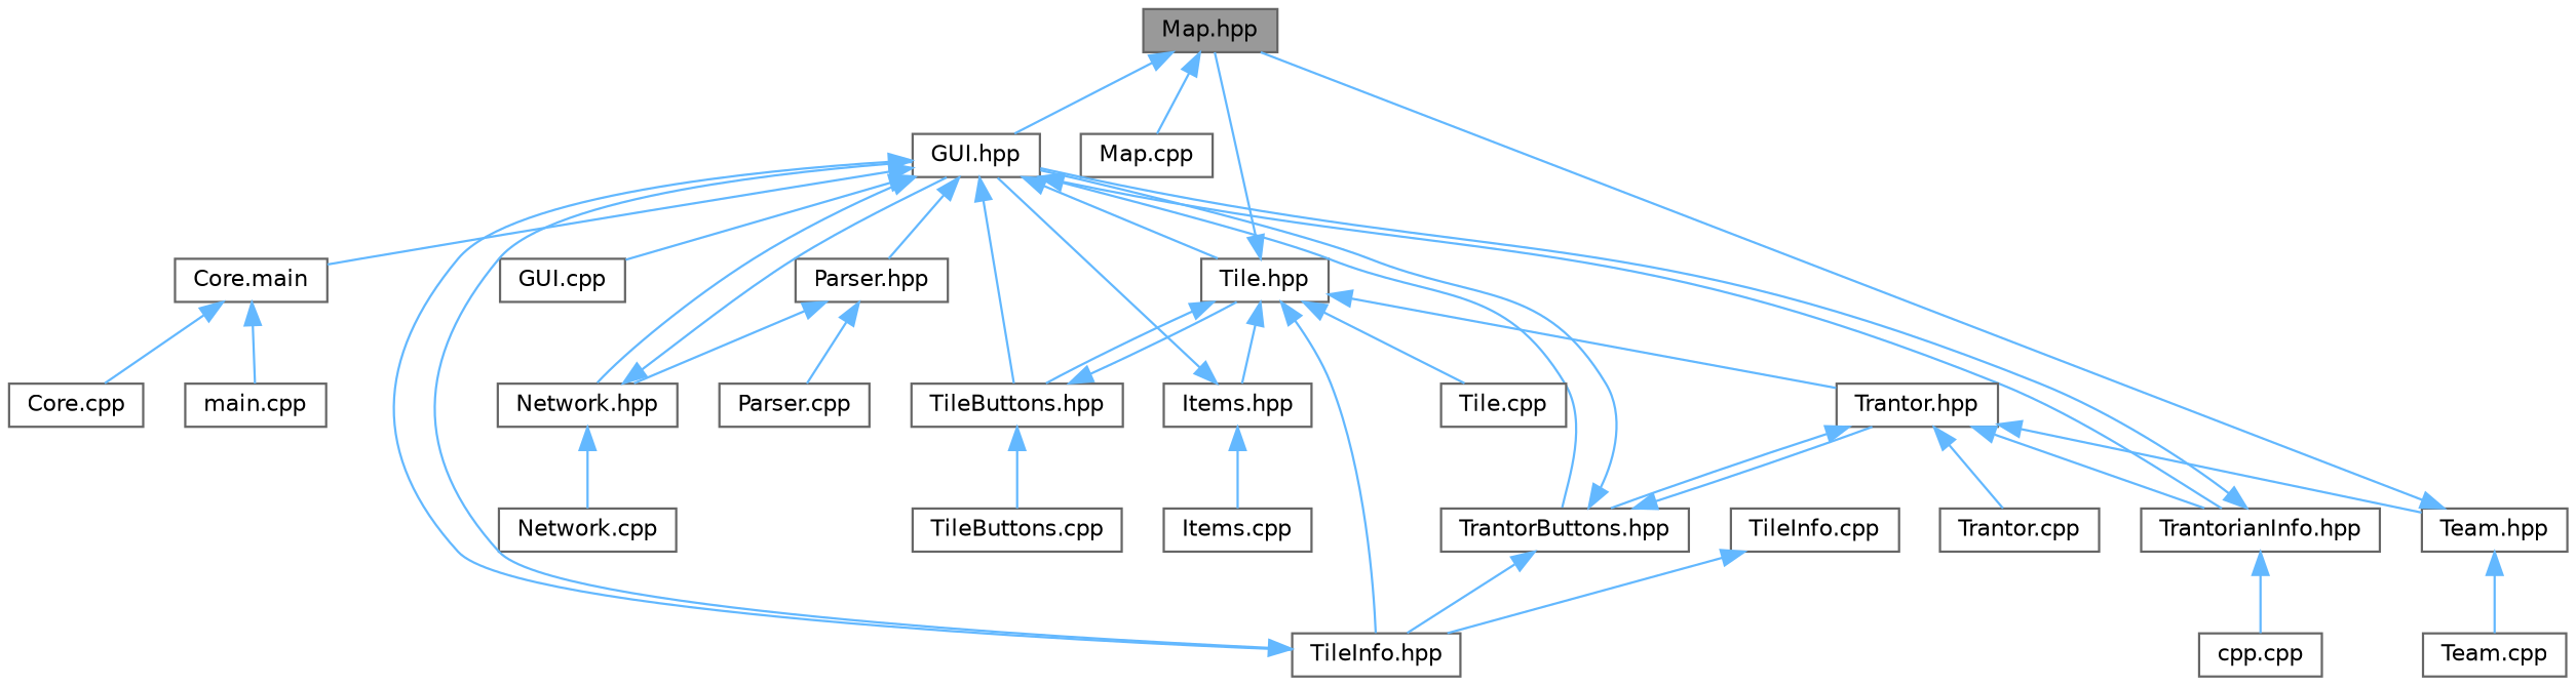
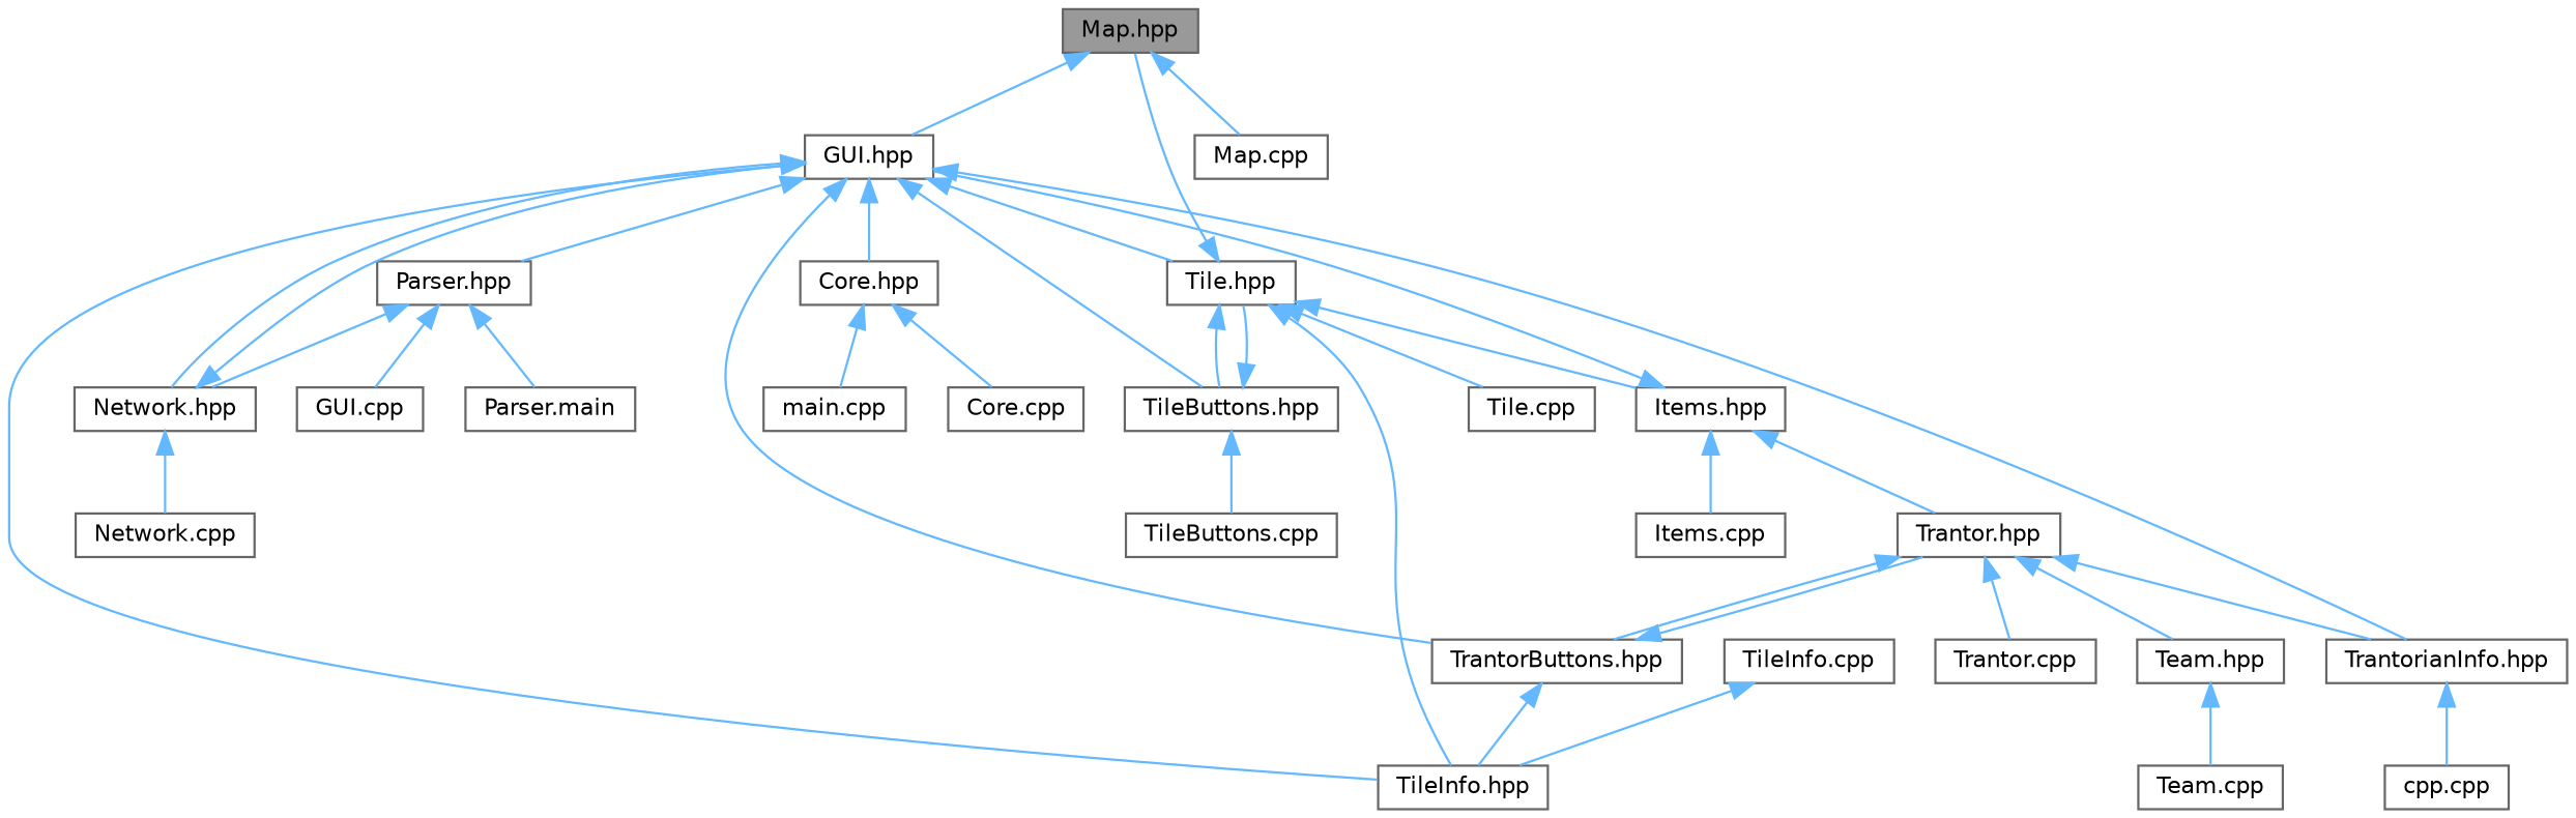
  digraph {
    node [color=grey40 fillcolor=white fontname=Helvetica fontsize=10 shape=box style=filled]
    edge [color=steelblue1 dir=back fontname=Helvetica fontsize=10 labelfontname=Helvetica labelfontsize=10 style=solid]
    n1 [color=gray40 fillcolor=grey60 fontcolor=black height=0.2 label="Map.hpp" width=0.4]
    n2 [height=0.2 label="GUI.hpp" width=0.4]
    n3 [height=0.2 label="Map.cpp" width=0.4]
-   n4 [height=0.2 label="Core.main" width=0.4]
+   n4 [height=0.2 label="Core.hpp" width=0.4]
    n5 [height=0.2 label="GUI.cpp" width=0.4]
    n6 [height=0.2 label="Network.hpp" width=0.4]
    n7 [height=0.2 label="Parser.hpp" width=0.4]
    n8 [height=0.2 label="Tile.hpp" width=0.4]
    n9 [height=0.2 label="TileButtons.hpp" width=0.4]
    n10 [height=0.2 label="TileInfo.hpp" width=0.4]
    n11 [height=0.2 label="TrantorButtons.hpp" width=0.4]
    n12 [height=0.2 label="TrantorianInfo.hpp" width=0.4]
    n13 [height=0.2 label="Core.cpp" width=0.4]
    n14 [height=0.2 label="main.cpp" width=0.4]
    n15 [height=0.2 label="Network.cpp" width=0.4]
-   n16 [height=0.2 label="Parser.cpp" width=0.4]
+   n16 [height=0.2 label="Parser.main" width=0.4]
    n17 [height=0.2 label="Items.hpp" width=0.4]
    n18 [height=0.2 label="Tile.cpp" width=0.4]
    n19 [height=0.2 label="Trantor.hpp" width=0.4]
    n20 [height=0.2 label="TileButtons.cpp" width=0.4]
    n21 [height=0.2 label="cpp.cpp" width=0.4]
    n22 [height=0.2 label="Items.cpp" width=0.4]
    n23 [height=0.2 label="Team.hpp" width=0.4]
    n24 [height=0.2 label="Trantor.cpp" width=0.4]
    n25 [height=0.2 label="TileInfo.cpp" width=0.4]
    n26 [height=0.2 label="Team.cpp" width=0.4]
    n1 -> n2
    n1 -> n3
    n2 -> n4
-   n2 -> n5
+   n7 -> n5
    n2 -> n6
    n2 -> n7
    n2 -> n8
    n2 -> n9
    n2 -> n10
    n2 -> n11
    n2 -> n12
    n4 -> n13
    n4 -> n14
    n6 -> n2
    n6 -> n15
    n7 -> n6
    n7 -> n16
    n8 -> n1
    n8 -> n9
    n8 -> n10
    n8 -> n17
    n8 -> n18
-   n8 -> n19
+   n17 -> n19
    n9 -> n8
    n9 -> n20
-   n10 -> n2
-   n11 -> n2
    n11 -> n10
    n11 -> n19
-   n12 -> n2
    n12 -> n21
    n17 -> n2
    n17 -> n22
    n19 -> n11
    n19 -> n12
    n19 -> n23
    n19 -> n24
-   n23 -> n1
    n23 -> n26
    n25 -> n10
  }
